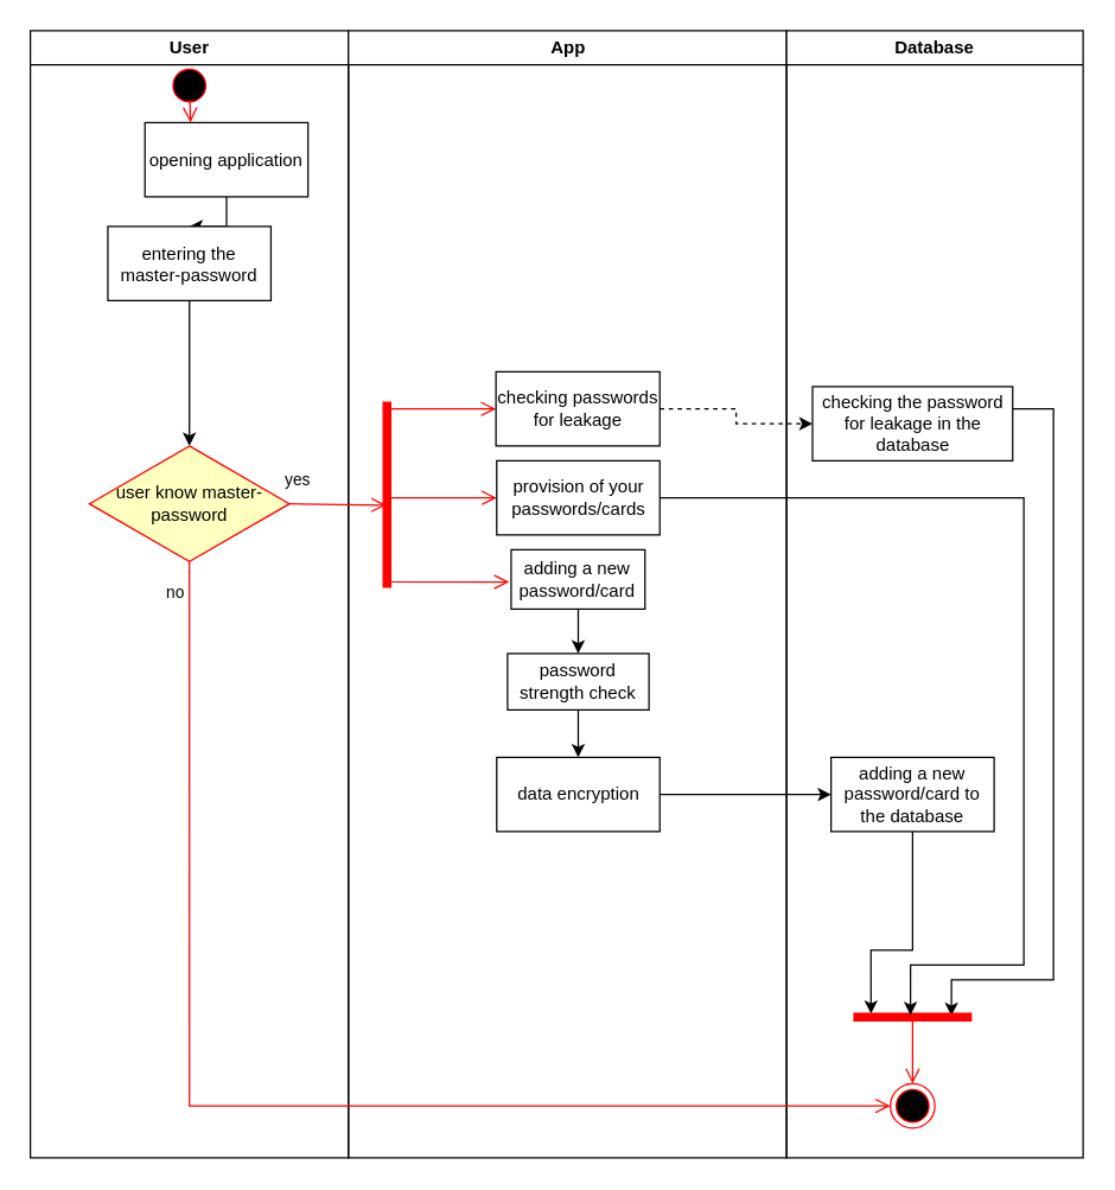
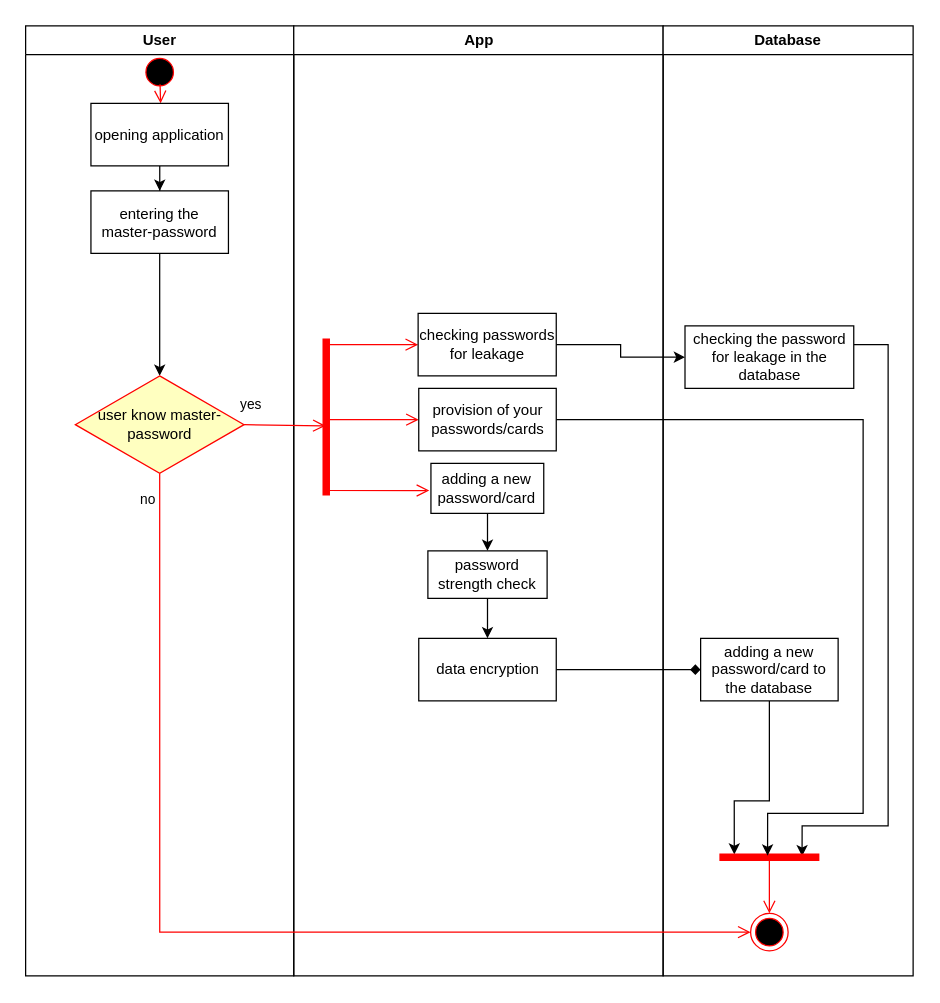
  <mxCell id="0" />
  <mxCell id="1" parent="0" />
  <mxCell id="2" value="User" style="swimlane;whiteSpace=wrap" parent="1" vertex="1"><mxGeometry x="20" y="20" width="214.5" height="760" as="geometry" /></mxCell>
  <mxCell id="3" value="" style="ellipse;shape=startState;fillColor=#000000;strokeColor=#ff0000;" parent="2" vertex="1"><mxGeometry x="92.25" y="22" width="30" height="30" as="geometry" /></mxCell>
  <mxCell id="4" value="" style="edgeStyle=elbowEdgeStyle;elbow=horizontal;verticalAlign=bottom;endArrow=open;endSize=8;strokeColor=#FF0000;endFill=1;rounded=0;exitX=0.51;exitY=0.821;exitDx=0;exitDy=0;exitPerimeter=0;" parent="2" source="3" target="6" edge="1"><mxGeometry x="100" y="40" as="geometry"><mxPoint x="115" y="110" as="targetPoint" /></mxGeometry></mxCell>
  <mxCell id="5" value="" style="edgeStyle=orthogonalEdgeStyle;rounded=0;orthogonalLoop=1;jettySize=auto;html=1;" parent="2" source="6" target="8" edge="1"><mxGeometry relative="1" as="geometry" /></mxCell>
- <mxCell id="6" value="opening application" style="" parent="2" vertex="1"><mxGeometry x="77.25" y="62" width="110" height="50" as="geometry" /></mxCell>
+ <mxCell id="6" value="opening application" style="" parent="2" vertex="1"><mxGeometry x="52.25" y="62" width="110" height="50" as="geometry" /></mxCell>
  <mxCell id="7" style="edgeStyle=orthogonalEdgeStyle;rounded=0;orthogonalLoop=1;jettySize=auto;html=1;exitX=0.5;exitY=1;exitDx=0;exitDy=0;entryX=0.5;entryY=0;entryDx=0;entryDy=0;" parent="2" source="8" target="9" edge="1"><mxGeometry relative="1" as="geometry" /></mxCell>
  <mxCell id="8" value="entering the &#10;master-password" style="" parent="2" vertex="1"><mxGeometry x="52.25" y="132" width="110" height="50" as="geometry" /></mxCell>
  <mxCell id="9" value="user know master-password" style="rhombus;whiteSpace=wrap;html=1;fontColor=#000000;fillColor=#ffffc0;strokeColor=#ff0000;" parent="2" vertex="1"><mxGeometry x="39.75" y="280" width="135" height="78" as="geometry" /></mxCell>
  <mxCell id="10" value="App" style="swimlane;whiteSpace=wrap" parent="1" vertex="1"><mxGeometry x="234.5" y="20" width="295.5" height="760" as="geometry" /></mxCell>
  <mxCell id="11" value="" style="edgeStyle=orthogonalEdgeStyle;html=1;verticalAlign=bottom;endArrow=open;endSize=8;strokeColor=#ff0000;rounded=0;exitX=0.632;exitY=0.458;exitDx=0;exitDy=0;exitPerimeter=0;entryX=0;entryY=0.5;entryDx=0;entryDy=0;" parent="10" source="12" target="13" edge="1"><mxGeometry relative="1" as="geometry"><mxPoint x="72.75" y="189" as="targetPoint" /><Array as="points"><mxPoint x="25.25" y="330" /><mxPoint x="25.25" y="325" /></Array></mxGeometry></mxCell>
  <mxCell id="12" value="" style="shape=line;html=1;strokeWidth=6;strokeColor=#ff0000;rotation=-90;" parent="10" vertex="1"><mxGeometry x="-36.8" y="307.85" width="125.57" height="10" as="geometry" /></mxCell>
  <mxCell id="13" value="provision of your passwords/cards" style="html=1;whiteSpace=wrap;" parent="10" vertex="1"><mxGeometry x="100" y="290" width="110" height="50" as="geometry" /></mxCell>
  <mxCell id="14" value="data encryption" style="html=1;whiteSpace=wrap;" parent="10" vertex="1"><mxGeometry x="100" y="490" width="110" height="50" as="geometry" /></mxCell>
  <mxCell id="15" value="" style="edgeStyle=orthogonalEdgeStyle;rounded=0;orthogonalLoop=1;jettySize=auto;html=1;" edge="1" parent="10" source="16" target="14"><mxGeometry relative="1" as="geometry" /></mxCell>
  <mxCell id="16" value="password strength check" style="rounded=0;whiteSpace=wrap;html=1;" parent="10" vertex="1"><mxGeometry x="107.31" y="420" width="95.38" height="38" as="geometry" /></mxCell>
  <mxCell id="17" value="" style="edgeStyle=orthogonalEdgeStyle;rounded=0;orthogonalLoop=1;jettySize=auto;html=1;" edge="1" parent="10" source="18" target="16"><mxGeometry relative="1" as="geometry" /></mxCell>
  <mxCell id="18" value="adding a new password/card" style="rounded=0;whiteSpace=wrap;html=1;" parent="10" vertex="1"><mxGeometry x="109.75" y="350" width="90.25" height="40" as="geometry" /></mxCell>
  <mxCell id="19" value="" style="edgeStyle=orthogonalEdgeStyle;html=1;verticalAlign=bottom;endArrow=open;endSize=8;strokeColor=#ff0000;rounded=0;exitX=0.344;exitY=0.683;exitDx=0;exitDy=0;exitPerimeter=0;entryX=-0.015;entryY=0.543;entryDx=0;entryDy=0;entryPerimeter=0;" parent="10" source="12" target="18" edge="1"><mxGeometry relative="1" as="geometry"><mxPoint x="115.5" y="376" as="targetPoint" /><mxPoint x="52.75" y="270" as="sourcePoint" /><Array as="points"><mxPoint x="28" y="371" /><mxPoint x="26" y="371" /><mxPoint x="26" y="340" /><mxPoint x="24" y="340" /><mxPoint x="24" y="371" /><mxPoint x="108" y="371" /></Array></mxGeometry></mxCell>
  <mxCell id="20" value="" style="edgeStyle=orthogonalEdgeStyle;html=1;verticalAlign=bottom;endArrow=open;endSize=8;strokeColor=#ff0000;rounded=0;entryX=0;entryY=0.5;entryDx=0;entryDy=0;" edge="1" parent="10" target="21"><mxGeometry relative="1" as="geometry"><mxPoint x="95.5" y="251" as="targetPoint" /><Array as="points"><mxPoint x="24" y="255" /></Array><mxPoint x="24.31" y="250.97" as="sourcePoint" /></mxGeometry></mxCell>
  <mxCell id="21" value="checking passwords for leakage" style="rounded=0;whiteSpace=wrap;html=1;" vertex="1" parent="10"><mxGeometry x="99.5" y="230" width="110.5" height="50" as="geometry" /></mxCell>
  <mxCell id="22" value="Database" style="swimlane;whiteSpace=wrap" parent="1" vertex="1"><mxGeometry x="530" y="20" width="200" height="760" as="geometry" /></mxCell>
  <mxCell id="23" style="edgeStyle=orthogonalEdgeStyle;rounded=0;orthogonalLoop=1;jettySize=auto;html=1;entryX=0.149;entryY=0.287;entryDx=0;entryDy=0;entryPerimeter=0;" edge="1" parent="22" source="24" target="28"><mxGeometry relative="1" as="geometry"><Array as="points"><mxPoint x="85" y="620" /><mxPoint x="57" y="620" /></Array></mxGeometry></mxCell>
  <mxCell id="24" value="adding a new password/card to the database" style="html=1;whiteSpace=wrap;" parent="22" vertex="1"><mxGeometry x="30" y="490" width="110" height="50" as="geometry" /></mxCell>
  <mxCell id="25" style="edgeStyle=orthogonalEdgeStyle;rounded=0;orthogonalLoop=1;jettySize=auto;html=1;entryX=0.827;entryY=0.428;entryDx=0;entryDy=0;entryPerimeter=0;" edge="1" parent="22" source="26" target="28"><mxGeometry relative="1" as="geometry"><mxPoint x="170.0" y="500" as="targetPoint" /><Array as="points"><mxPoint x="180" y="255" /><mxPoint x="180" y="640" /><mxPoint x="111" y="640" /></Array></mxGeometry></mxCell>
  <mxCell id="26" value="checking the password for leakage in the database" style="rounded=0;whiteSpace=wrap;html=1;" vertex="1" parent="22"><mxGeometry x="17.5" y="240" width="135" height="50" as="geometry" /></mxCell>
  <mxCell id="27" value="" style="ellipse;shape=endState;fillColor=#000000;strokeColor=#ff0000" parent="22" vertex="1"><mxGeometry x="70" y="710" width="30" height="30" as="geometry" /></mxCell>
  <mxCell id="28" value="" style="shape=line;html=1;strokeWidth=6;strokeColor=#ff0000;" vertex="1" parent="22"><mxGeometry x="45" y="660" width="80" height="10" as="geometry" /></mxCell>
  <mxCell id="29" value="" style="edgeStyle=orthogonalEdgeStyle;html=1;verticalAlign=bottom;endArrow=open;endSize=8;strokeColor=#ff0000;rounded=0;entryX=0.5;entryY=0;entryDx=0;entryDy=0;exitX=0.607;exitY=0.256;exitDx=0;exitDy=0;exitPerimeter=0;" edge="1" source="28" parent="22" target="27"><mxGeometry relative="1" as="geometry"><mxPoint x="80" y="700" as="targetPoint" /><Array as="points"><mxPoint x="94" y="665" /><mxPoint x="85" y="665" /></Array></mxGeometry></mxCell>
  <mxCell id="30" value="no" style="edgeStyle=orthogonalEdgeStyle;html=1;align=left;verticalAlign=bottom;endArrow=open;endSize=8;strokeColor=#ff0000;rounded=0;exitX=0.5;exitY=1;exitDx=0;exitDy=0;" parent="1" source="9" target="27" edge="1"><mxGeometry x="-0.928" y="-17" relative="1" as="geometry"><mxPoint x="290" y="620" as="targetPoint" /><mxPoint x="90" y="490" as="sourcePoint" /><Array as="points"><mxPoint x="127" y="745" /></Array><mxPoint as="offset" /></mxGeometry></mxCell>
  <mxCell id="31" value="yes" style="edgeStyle=orthogonalEdgeStyle;html=1;align=left;verticalAlign=top;endArrow=open;endSize=8;strokeColor=#ff0000;rounded=0;exitX=1;exitY=0.5;exitDx=0;exitDy=0;" parent="1" source="9" edge="1"><mxGeometry x="-1" y="29" relative="1" as="geometry"><mxPoint x="260" y="340" as="targetPoint" /><mxPoint x="160" y="440" as="sourcePoint" /><Array as="points"><mxPoint x="260" y="339" /></Array><mxPoint x="-5" as="offset" /></mxGeometry></mxCell>
- <mxCell id="32" style="edgeStyle=orthogonalEdgeStyle;rounded=0;orthogonalLoop=1;jettySize=auto;html=1;entryX=0;entryY=0.5;entryDx=0;entryDy=0;" edge="1" parent="1" source="14" target="24"><mxGeometry relative="1" as="geometry" /></mxCell>
- <mxCell id="33" value="" style="edgeStyle=orthogonalEdgeStyle;rounded=0;orthogonalLoop=1;jettySize=auto;html=1;dashed=1;" edge="1" parent="1" source="21" target="26"><mxGeometry relative="1" as="geometry" /></mxCell>
+ <mxCell id="32" style="edgeStyle=orthogonalEdgeStyle;rounded=0;orthogonalLoop=1;jettySize=auto;html=1;entryX=0;entryY=0.5;entryDx=0;entryDy=0;endArrow=diamond;" edge="1" parent="1" source="14" target="24"><mxGeometry relative="1" as="geometry" /></mxCell>
+ <mxCell id="33" value="" style="edgeStyle=orthogonalEdgeStyle;rounded=0;orthogonalLoop=1;jettySize=auto;html=1;" edge="1" parent="1" source="21" target="26"><mxGeometry relative="1" as="geometry" /></mxCell>
  <mxCell id="34" value="" style="edgeStyle=orthogonalEdgeStyle;rounded=0;orthogonalLoop=1;jettySize=auto;html=1;entryX=0.482;entryY=0.381;entryDx=0;entryDy=0;entryPerimeter=0;" edge="1" parent="1" source="13" target="28"><mxGeometry relative="1" as="geometry"><mxPoint x="700" y="680" as="targetPoint" /><Array as="points"><mxPoint x="690" y="335" /><mxPoint x="690" y="650" /><mxPoint x="614" y="650" /><mxPoint x="614" y="684" /></Array></mxGeometry></mxCell>
